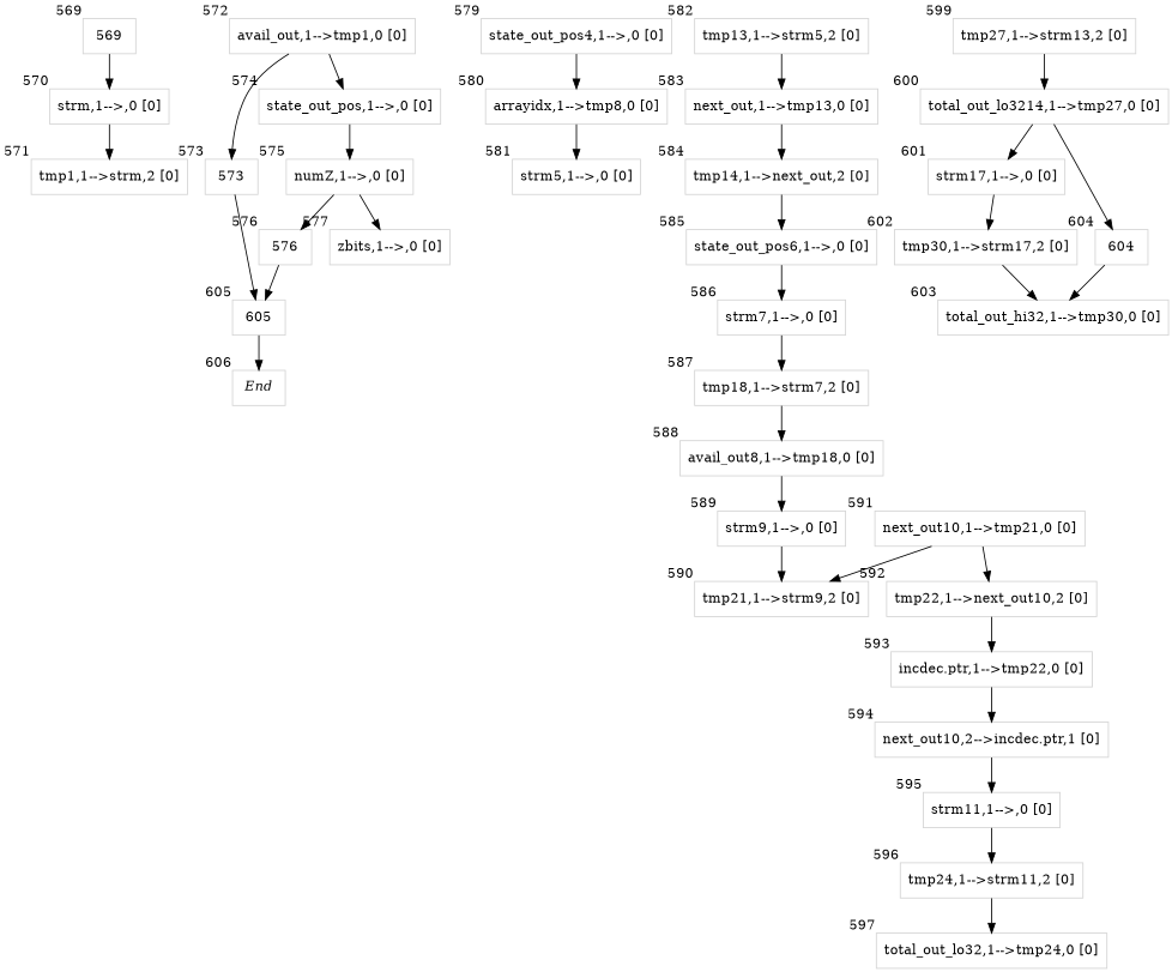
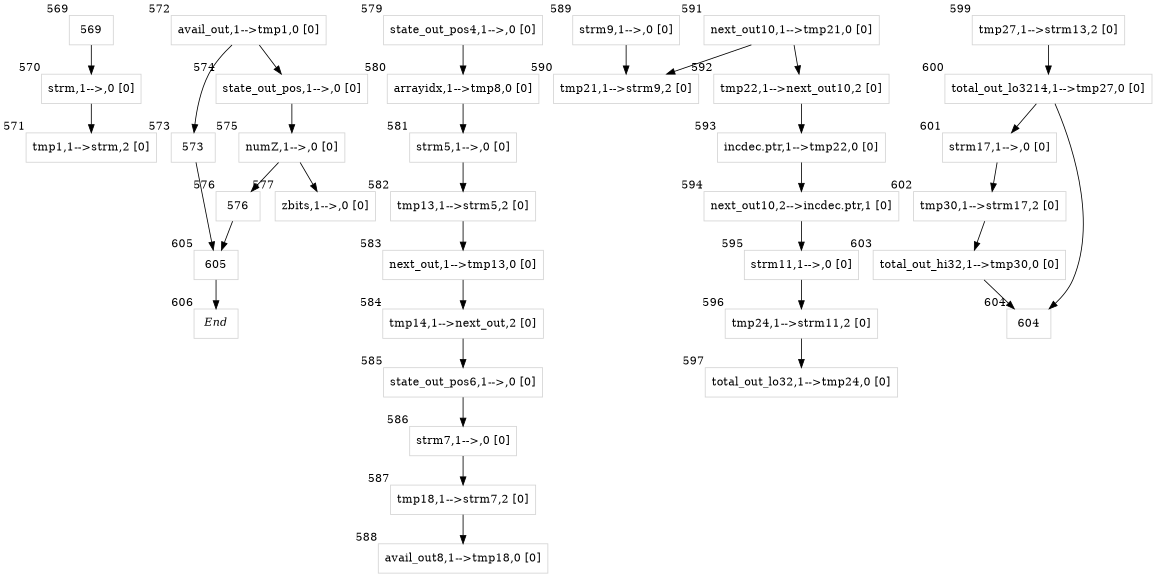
  digraph {
    node [color=lightgray fontcolor=black shape=box]
    569 [xlabel=569]
    n2 [label="strm,1-->,0 [0]\n" xlabel=570]
    n3 [label="tmp1,1-->strm,2 [0]\n" xlabel=571]
    n4 [label="avail_out,1-->tmp1,0 [0]\n" xlabel=572]
    573 [xlabel=573]
    n6 [label="state_out_pos,1-->,0 [0]\n" xlabel=574]
    605 [xlabel=605]
    n8 [label="numZ,1-->,0 [0]\n" xlabel=575]
    n9 [label=<<I>End</I>> xlabel=606]
    576 [xlabel=576]
    n11 [label="zbits,1-->,0 [0]\n" xlabel=577]
    n12 [label="state_out_pos4,1-->,0 [0]\n" xlabel=579]
    n13 [label="arrayidx,1-->tmp8,0 [0]\n" xlabel=580]
    n14 [label="strm5,1-->,0 [0]\n" xlabel=581]
    n15 [label="tmp13,1-->strm5,2 [0]\n" xlabel=582]
    n16 [label="next_out,1-->tmp13,0 [0]\n" xlabel=583]
    n17 [label="tmp14,1-->next_out,2 [0]\n" xlabel=584]
    n18 [label="state_out_pos6,1-->,0 [0]\n" xlabel=585]
    n19 [label="strm7,1-->,0 [0]\n" xlabel=586]
    n20 [label="tmp18,1-->strm7,2 [0]\n" xlabel=587]
    n21 [label="avail_out8,1-->tmp18,0 [0]\n" xlabel=588]
    n22 [label="strm9,1-->,0 [0]\n" xlabel=589]
    n23 [label="tmp21,1-->strm9,2 [0]\n" xlabel=590]
    n24 [label="next_out10,1-->tmp21,0 [0]\n" xlabel=591]
    n25 [label="tmp22,1-->next_out10,2 [0]\n" xlabel=592]
    n26 [label="incdec.ptr,1-->tmp22,0 [0]\n" xlabel=593]
    n27 [label="next_out10,2-->incdec.ptr,1 [0]\n" xlabel=594]
    n28 [label="strm11,1-->,0 [0]\n" xlabel=595]
    n29 [label="tmp24,1-->strm11,2 [0]\n" xlabel=596]
    n30 [label="total_out_lo32,1-->tmp24,0 [0]\n" xlabel=597]
    n31 [label="tmp27,1-->strm13,2 [0]\n" xlabel=599]
    n32 [label="total_out_lo3214,1-->tmp27,0 [0]\n" xlabel=600]
    n33 [label="strm17,1-->,0 [0]\n" xlabel=601]
    604 [xlabel=604]
    n35 [label="tmp30,1-->strm17,2 [0]\n" xlabel=602]
    n36 [label="total_out_hi32,1-->tmp30,0 [0]\n" xlabel=603]
    569 -> n2
    n2 -> n3
    n4 -> 573
    n4 -> n6
    573 -> 605
    n6 -> n8
    605 -> n9
    n8 -> 576
    n8 -> n11
    576 -> 605
    n12 -> n13
    n13 -> n14
+   n14 -> n15
    n15 -> n16
    n16 -> n17
    n17 -> n18
    n18 -> n19
    n19 -> n20
    n20 -> n21
-   n21 -> n22
    n22 -> n23
    n24 -> n23
    n24 -> n25
    n25 -> n26
    n26 -> n27
    n27 -> n28
    n28 -> n29
    n29 -> n30
    n31 -> n32
    n32 -> n33
    n32 -> 604
    n33 -> n35
    n35 -> n36
-   604 -> n36
+   n36 -> 604
  }
